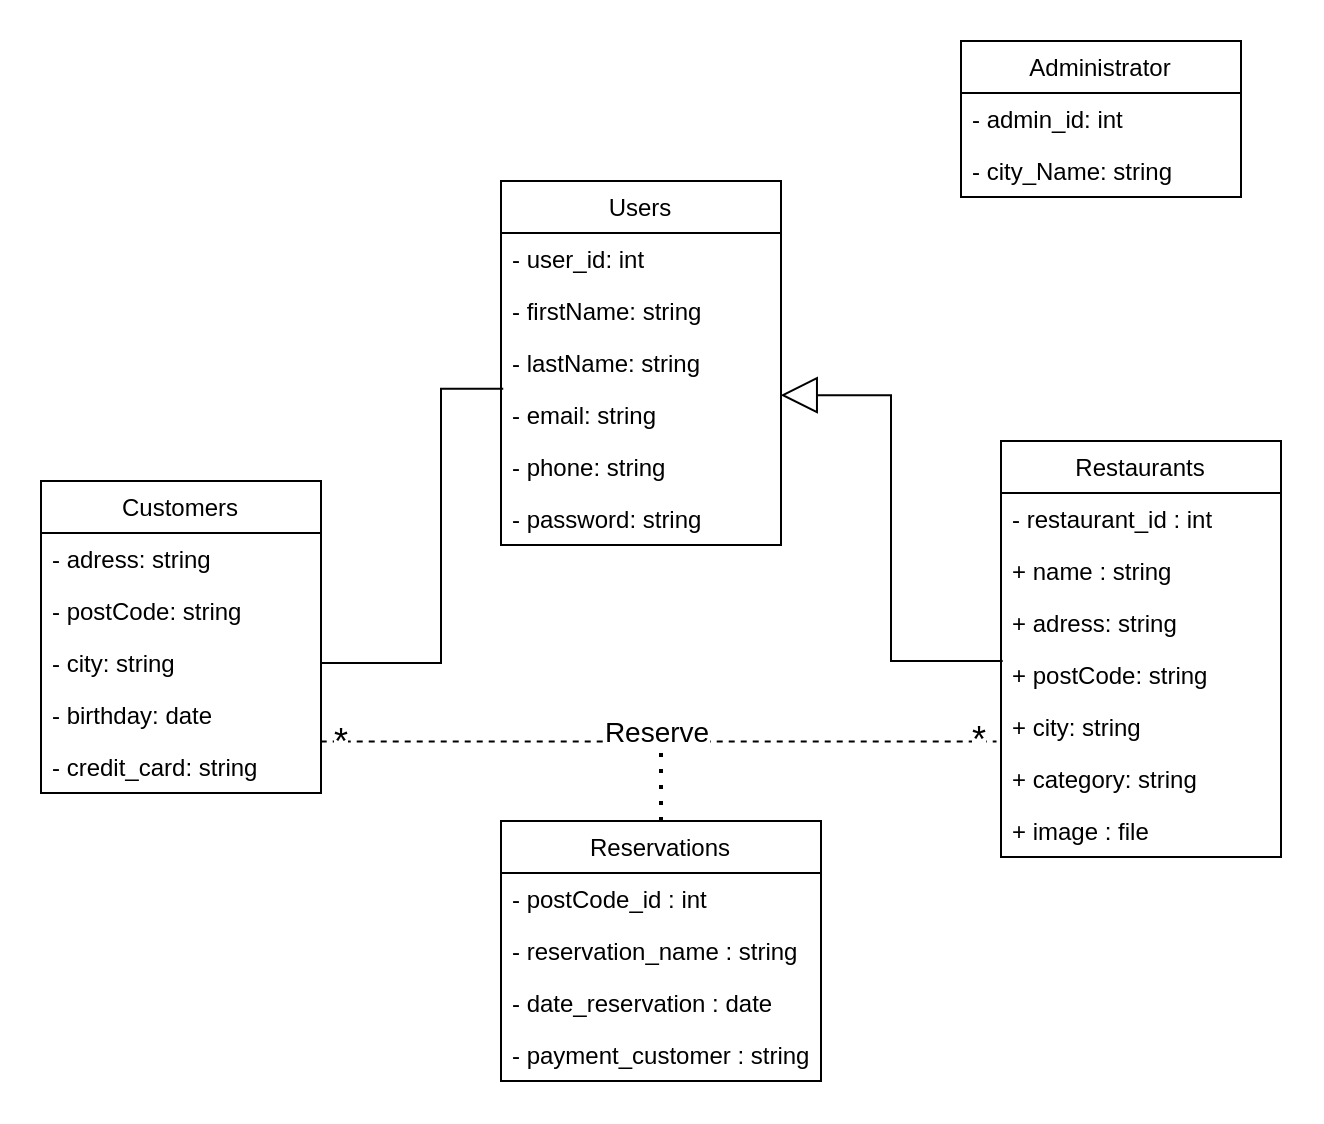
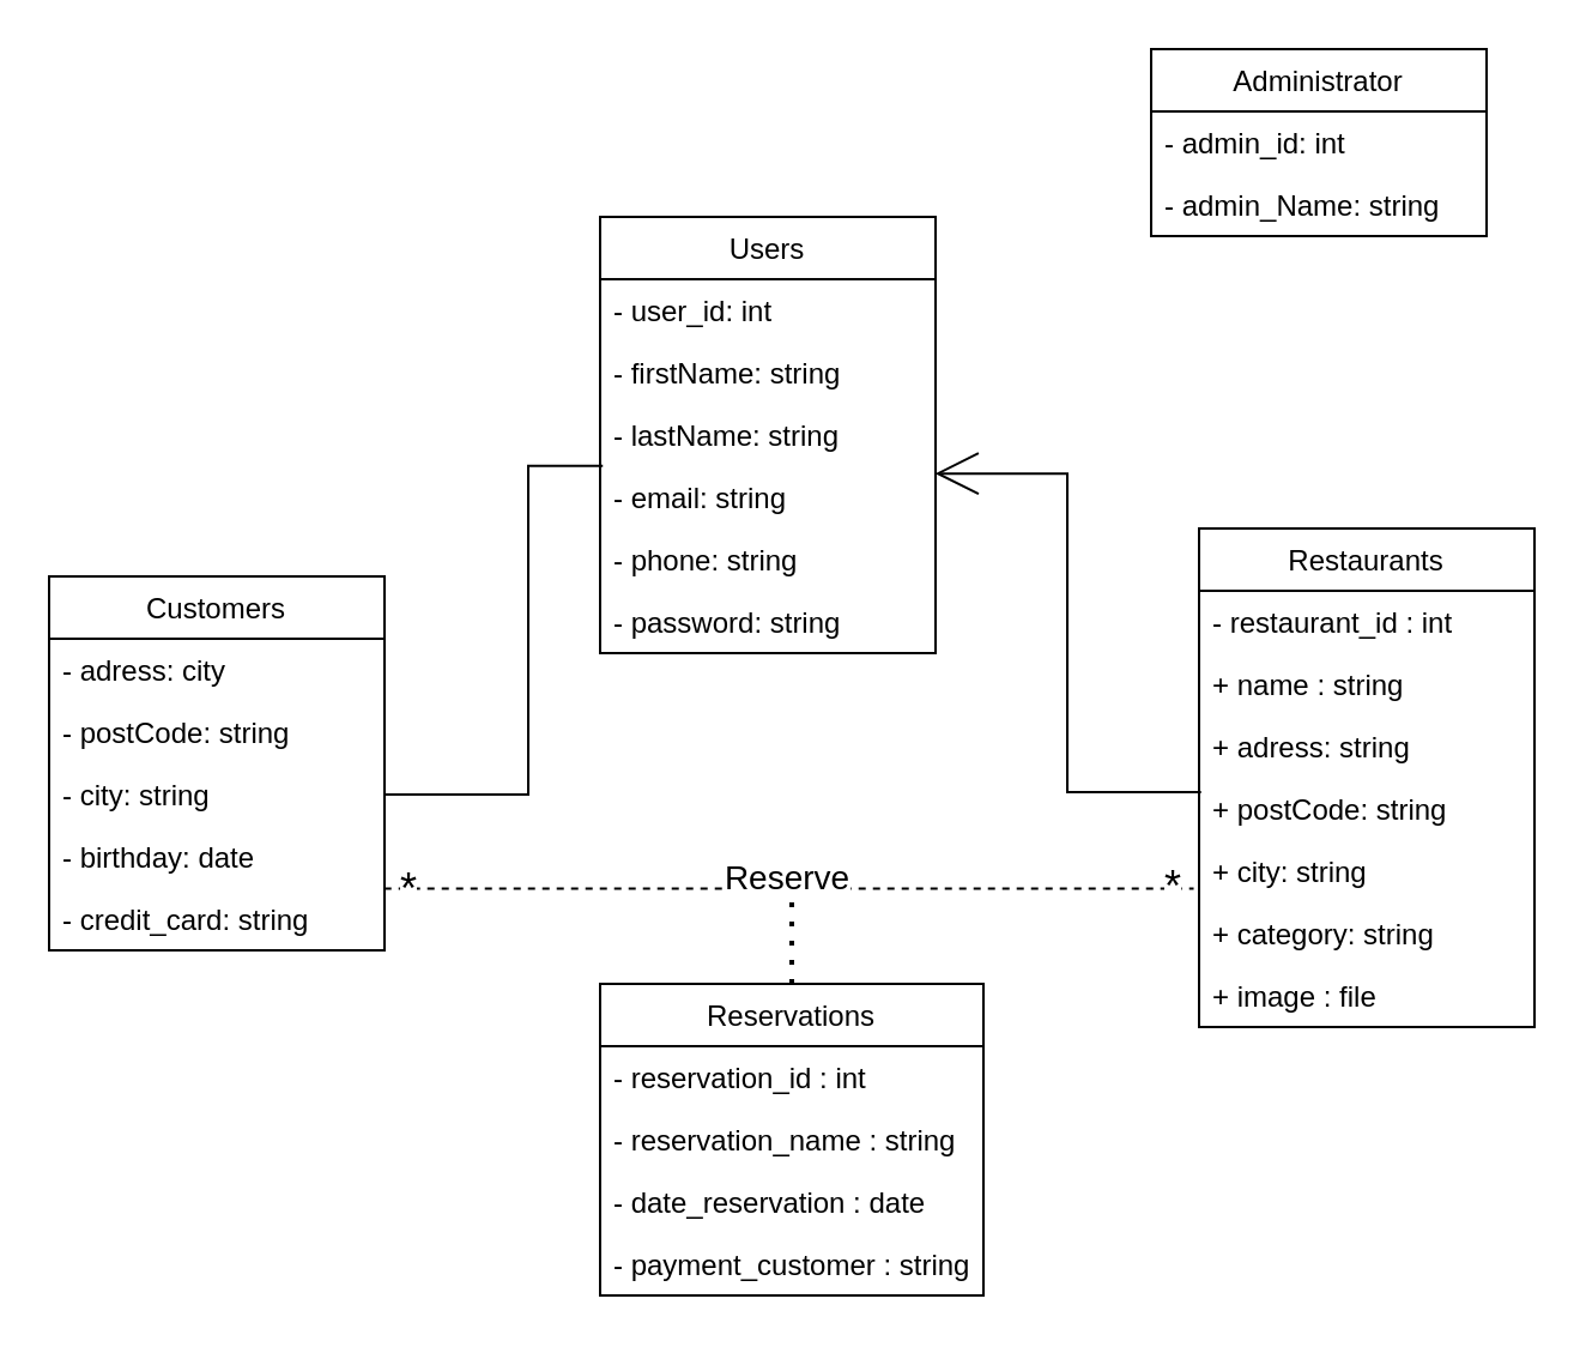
  <mxCell id="0" />
  <mxCell id="1" parent="0" />
  <mxCell id="2" value="Users" style="swimlane;fontStyle=0;childLayout=stackLayout;horizontal=1;startSize=26;fillColor=none;horizontalStack=0;resizeParent=1;resizeParentMax=0;resizeLast=0;collapsible=1;marginBottom=0;" vertex="1" parent="1"><mxGeometry x="250" y="90" width="140" height="182" as="geometry" /></mxCell>
  <mxCell id="3" value="- user_id: int&#10;" style="text;strokeColor=none;fillColor=none;align=left;verticalAlign=top;spacingLeft=4;spacingRight=4;overflow=hidden;rotatable=0;points=[[0,0.5],[1,0.5]];portConstraint=eastwest;" vertex="1" parent="2"><mxGeometry y="26" width="140" height="26" as="geometry" /></mxCell>
  <mxCell id="4" value="- firstName: string" style="text;strokeColor=none;fillColor=none;align=left;verticalAlign=top;spacingLeft=4;spacingRight=4;overflow=hidden;rotatable=0;points=[[0,0.5],[1,0.5]];portConstraint=eastwest;" vertex="1" parent="2"><mxGeometry y="52" width="140" height="26" as="geometry" /></mxCell>
  <mxCell id="5" value="- lastName: string" style="text;strokeColor=none;fillColor=none;align=left;verticalAlign=top;spacingLeft=4;spacingRight=4;overflow=hidden;rotatable=0;points=[[0,0.5],[1,0.5]];portConstraint=eastwest;" vertex="1" parent="2"><mxGeometry y="78" width="140" height="26" as="geometry" /></mxCell>
  <mxCell id="6" value="- email: string" style="text;strokeColor=none;fillColor=none;align=left;verticalAlign=top;spacingLeft=4;spacingRight=4;overflow=hidden;rotatable=0;points=[[0,0.5],[1,0.5]];portConstraint=eastwest;" vertex="1" parent="2"><mxGeometry y="104" width="140" height="26" as="geometry" /></mxCell>
  <mxCell id="7" value="- phone: string" style="text;strokeColor=none;fillColor=none;align=left;verticalAlign=top;spacingLeft=4;spacingRight=4;overflow=hidden;rotatable=0;points=[[0,0.5],[1,0.5]];portConstraint=eastwest;" vertex="1" parent="2"><mxGeometry y="130" width="140" height="26" as="geometry" /></mxCell>
  <mxCell id="8" value="- password: string" style="text;strokeColor=none;fillColor=none;align=left;verticalAlign=top;spacingLeft=4;spacingRight=4;overflow=hidden;rotatable=0;points=[[0,0.5],[1,0.5]];portConstraint=eastwest;" vertex="1" parent="2"><mxGeometry y="156" width="140" height="26" as="geometry" /></mxCell>
  <mxCell id="9" value="Restaurants" style="swimlane;fontStyle=0;childLayout=stackLayout;horizontal=1;startSize=26;fillColor=none;horizontalStack=0;resizeParent=1;resizeParentMax=0;resizeLast=0;collapsible=1;marginBottom=0;" vertex="1" parent="1"><mxGeometry x="500" y="220" width="140" height="208" as="geometry" /></mxCell>
  <mxCell id="10" value="- restaurant_id : int" style="text;strokeColor=none;fillColor=none;align=left;verticalAlign=top;spacingLeft=4;spacingRight=4;overflow=hidden;rotatable=0;points=[[0,0.5],[1,0.5]];portConstraint=eastwest;" vertex="1" parent="9"><mxGeometry y="26" width="140" height="26" as="geometry" /></mxCell>
  <mxCell id="11" value="+ name : string" style="text;strokeColor=none;fillColor=none;align=left;verticalAlign=top;spacingLeft=4;spacingRight=4;overflow=hidden;rotatable=0;points=[[0,0.5],[1,0.5]];portConstraint=eastwest;" vertex="1" parent="9"><mxGeometry y="52" width="140" height="26" as="geometry" /></mxCell>
  <mxCell id="12" value="+ adress: string" style="text;strokeColor=none;fillColor=none;align=left;verticalAlign=top;spacingLeft=4;spacingRight=4;overflow=hidden;rotatable=0;points=[[0,0.5],[1,0.5]];portConstraint=eastwest;" vertex="1" parent="9"><mxGeometry y="78" width="140" height="26" as="geometry" /></mxCell>
  <mxCell id="13" value="+ postCode: string" style="text;strokeColor=none;fillColor=none;align=left;verticalAlign=top;spacingLeft=4;spacingRight=4;overflow=hidden;rotatable=0;points=[[0,0.5],[1,0.5]];portConstraint=eastwest;" vertex="1" parent="9"><mxGeometry y="104" width="140" height="26" as="geometry" /></mxCell>
  <mxCell id="14" value="+ city: string" style="text;strokeColor=none;fillColor=none;align=left;verticalAlign=top;spacingLeft=4;spacingRight=4;overflow=hidden;rotatable=0;points=[[0,0.5],[1,0.5]];portConstraint=eastwest;" vertex="1" parent="9"><mxGeometry y="130" width="140" height="26" as="geometry" /></mxCell>
  <mxCell id="15" value="+ category: string" style="text;strokeColor=none;fillColor=none;align=left;verticalAlign=top;spacingLeft=4;spacingRight=4;overflow=hidden;rotatable=0;points=[[0,0.5],[1,0.5]];portConstraint=eastwest;" vertex="1" parent="9"><mxGeometry y="156" width="140" height="26" as="geometry" /></mxCell>
  <mxCell id="16" value="+ image : file" style="text;strokeColor=none;fillColor=none;align=left;verticalAlign=top;spacingLeft=4;spacingRight=4;overflow=hidden;rotatable=0;points=[[0,0.5],[1,0.5]];portConstraint=eastwest;" vertex="1" parent="9"><mxGeometry y="182" width="140" height="26" as="geometry" /></mxCell>
  <mxCell id="17" value="Customers" style="swimlane;fontStyle=0;childLayout=stackLayout;horizontal=1;startSize=26;fillColor=none;horizontalStack=0;resizeParent=1;resizeParentMax=0;resizeLast=0;collapsible=1;marginBottom=0;" vertex="1" parent="1"><mxGeometry x="20" y="240" width="140" height="156" as="geometry" /></mxCell>
- <mxCell id="18" value="- adress: string" style="text;strokeColor=none;fillColor=none;align=left;verticalAlign=top;spacingLeft=4;spacingRight=4;overflow=hidden;rotatable=0;points=[[0,0.5],[1,0.5]];portConstraint=eastwest;" vertex="1" parent="17"><mxGeometry y="26" width="140" height="26" as="geometry" /></mxCell>
+ <mxCell id="18" value="- adress: city" style="text;strokeColor=none;fillColor=none;align=left;verticalAlign=top;spacingLeft=4;spacingRight=4;overflow=hidden;rotatable=0;points=[[0,0.5],[1,0.5]];portConstraint=eastwest;" vertex="1" parent="17"><mxGeometry y="26" width="140" height="26" as="geometry" /></mxCell>
  <mxCell id="19" value="- postCode: string" style="text;strokeColor=none;fillColor=none;align=left;verticalAlign=top;spacingLeft=4;spacingRight=4;overflow=hidden;rotatable=0;points=[[0,0.5],[1,0.5]];portConstraint=eastwest;" vertex="1" parent="17"><mxGeometry y="52" width="140" height="26" as="geometry" /></mxCell>
  <mxCell id="20" value="- city: string" style="text;strokeColor=none;fillColor=none;align=left;verticalAlign=top;spacingLeft=4;spacingRight=4;overflow=hidden;rotatable=0;points=[[0,0.5],[1,0.5]];portConstraint=eastwest;" vertex="1" parent="17"><mxGeometry y="78" width="140" height="26" as="geometry" /></mxCell>
  <mxCell id="21" value="- birthday: date" style="text;strokeColor=none;fillColor=none;align=left;verticalAlign=top;spacingLeft=4;spacingRight=4;overflow=hidden;rotatable=0;points=[[0,0.5],[1,0.5]];portConstraint=eastwest;" vertex="1" parent="17"><mxGeometry y="104" width="140" height="26" as="geometry" /></mxCell>
  <mxCell id="22" value="- credit_card: string" style="text;strokeColor=none;fillColor=none;align=left;verticalAlign=top;spacingLeft=4;spacingRight=4;overflow=hidden;rotatable=0;points=[[0,0.5],[1,0.5]];portConstraint=eastwest;" vertex="1" parent="17"><mxGeometry y="130" width="140" height="26" as="geometry" /></mxCell>
  <mxCell id="23" value="Administrator" style="swimlane;fontStyle=0;childLayout=stackLayout;horizontal=1;startSize=26;fillColor=none;horizontalStack=0;resizeParent=1;resizeParentMax=0;resizeLast=0;collapsible=1;marginBottom=0;" vertex="1" parent="1"><mxGeometry x="480" y="20" width="140" height="78" as="geometry" /></mxCell>
  <mxCell id="24" value="- admin_id: int&#10;" style="text;strokeColor=none;fillColor=none;align=left;verticalAlign=top;spacingLeft=4;spacingRight=4;overflow=hidden;rotatable=0;points=[[0,0.5],[1,0.5]];portConstraint=eastwest;" vertex="1" parent="23"><mxGeometry y="26" width="140" height="26" as="geometry" /></mxCell>
- <mxCell id="25" value="- city_Name: string" style="text;strokeColor=none;fillColor=none;align=left;verticalAlign=top;spacingLeft=4;spacingRight=4;overflow=hidden;rotatable=0;points=[[0,0.5],[1,0.5]];portConstraint=eastwest;" vertex="1" parent="23"><mxGeometry y="52" width="140" height="26" as="geometry" /></mxCell>
- <mxCell id="26" value="" style="endArrow=block;endSize=16;endFill=0;html=1;rounded=0;edgeStyle=orthogonalEdgeStyle;entryX=0.999;entryY=0.119;entryDx=0;entryDy=0;entryPerimeter=0;exitX=0.006;exitY=0.231;exitDx=0;exitDy=0;exitPerimeter=0;" edge="1" parent="1" source="13" target="6"><mxGeometry width="160" relative="1" as="geometry"><mxPoint x="470" y="390" as="sourcePoint" /><mxPoint x="460" y="320" as="targetPoint" /></mxGeometry></mxCell>
+ <mxCell id="25" value="- admin_Name: string" style="text;strokeColor=none;fillColor=none;align=left;verticalAlign=top;spacingLeft=4;spacingRight=4;overflow=hidden;rotatable=0;points=[[0,0.5],[1,0.5]];portConstraint=eastwest;" vertex="1" parent="23"><mxGeometry y="52" width="140" height="26" as="geometry" /></mxCell>
+ <mxCell id="26" value="" style="endArrow=open;endSize=16;endFill=0;html=1;rounded=0;edgeStyle=orthogonalEdgeStyle;entryX=0.999;entryY=0.119;entryDx=0;entryDy=0;entryPerimeter=0;exitX=0.006;exitY=0.231;exitDx=0;exitDy=0;exitPerimeter=0;" edge="1" parent="1" source="13" target="6"><mxGeometry width="160" relative="1" as="geometry"><mxPoint x="470" y="390" as="sourcePoint" /><mxPoint x="460" y="320" as="targetPoint" /></mxGeometry></mxCell>
  <mxCell id="27" value="" style="endArrow=none;endSize=16;endFill=0;html=1;rounded=0;entryX=0.008;entryY=0.995;entryDx=0;entryDy=0;edgeStyle=orthogonalEdgeStyle;entryPerimeter=0;" edge="1" parent="1" source="20" target="5"><mxGeometry x="0.008" y="-20" width="160" relative="1" as="geometry"><mxPoint x="180" y="380" as="sourcePoint" /><mxPoint x="430" y="300" as="targetPoint" /><Array as="points"><mxPoint x="220" y="331" /><mxPoint x="220" y="194" /></Array><mxPoint as="offset" /></mxGeometry></mxCell>
  <mxCell id="28" value="Reservations" style="swimlane;fontStyle=0;childLayout=stackLayout;horizontal=1;startSize=26;fillColor=none;horizontalStack=0;resizeParent=1;resizeParentMax=0;resizeLast=0;collapsible=1;marginBottom=0;strokeWidth=1;" vertex="1" parent="1"><mxGeometry x="250" y="410" width="160" height="130" as="geometry" /></mxCell>
- <mxCell id="29" value="- postCode_id : int" style="text;strokeColor=none;fillColor=none;align=left;verticalAlign=top;spacingLeft=4;spacingRight=4;overflow=hidden;rotatable=0;points=[[0,0.5],[1,0.5]];portConstraint=eastwest;strokeWidth=0;" vertex="1" parent="28"><mxGeometry y="26" width="160" height="26" as="geometry" /></mxCell>
+ <mxCell id="29" value="- reservation_id : int" style="text;strokeColor=none;fillColor=none;align=left;verticalAlign=top;spacingLeft=4;spacingRight=4;overflow=hidden;rotatable=0;points=[[0,0.5],[1,0.5]];portConstraint=eastwest;strokeWidth=0;" vertex="1" parent="28"><mxGeometry y="26" width="160" height="26" as="geometry" /></mxCell>
  <mxCell id="30" value="- reservation_name : string" style="text;strokeColor=none;fillColor=none;align=left;verticalAlign=top;spacingLeft=4;spacingRight=4;overflow=hidden;rotatable=0;points=[[0,0.5],[1,0.5]];portConstraint=eastwest;strokeWidth=0;" vertex="1" parent="28"><mxGeometry y="52" width="160" height="26" as="geometry" /></mxCell>
  <mxCell id="31" value="- date_reservation : date" style="text;strokeColor=none;fillColor=none;align=left;verticalAlign=top;spacingLeft=4;spacingRight=4;overflow=hidden;rotatable=0;points=[[0,0.5],[1,0.5]];portConstraint=eastwest;strokeWidth=0;" vertex="1" parent="28"><mxGeometry y="78" width="160" height="26" as="geometry" /></mxCell>
  <mxCell id="32" value="- payment_customer : string" style="text;strokeColor=none;fillColor=none;align=left;verticalAlign=top;spacingLeft=4;spacingRight=4;overflow=hidden;rotatable=0;points=[[0,0.5],[1,0.5]];portConstraint=eastwest;strokeWidth=0;" vertex="1" parent="28"><mxGeometry y="104" width="160" height="26" as="geometry" /></mxCell>
  <mxCell id="33" value="" style="endArrow=none;html=1;rounded=0;exitX=0.999;exitY=0.012;exitDx=0;exitDy=0;exitPerimeter=0;entryX=-0.016;entryY=0.781;entryDx=0;entryDy=0;entryPerimeter=0;dashed=1;" edge="1" parent="1" source="22" target="14"><mxGeometry width="50" height="50" relative="1" as="geometry"><mxPoint x="270" y="400" as="sourcePoint" /><mxPoint x="320" y="350" as="targetPoint" /></mxGeometry></mxCell>
  <mxCell id="34" value="&lt;font style=&quot;font-size: 18px;&quot;&gt;*&lt;/font&gt;" style="edgeLabel;html=1;align=center;verticalAlign=middle;resizable=0;points=[];" vertex="1" connectable="0" parent="33"><mxGeometry x="-0.85" y="1" relative="1" as="geometry"><mxPoint x="-15" y="1" as="offset" /></mxGeometry></mxCell>
  <mxCell id="35" value="*" style="edgeLabel;html=1;align=center;verticalAlign=middle;resizable=0;points=[];fontSize=18;" vertex="1" connectable="0" parent="33"><mxGeometry x="0.947" y="1" relative="1" as="geometry"><mxPoint as="offset" /></mxGeometry></mxCell>
  <mxCell id="36" value="&lt;font style=&quot;font-size: 14px;&quot;&gt;Reserve&lt;/font&gt;" style="edgeLabel;html=1;align=center;verticalAlign=middle;resizable=0;points=[];fontSize=14;" vertex="1" connectable="0" parent="33"><mxGeometry x="-0.1" y="1" relative="1" as="geometry"><mxPoint x="16" y="-4" as="offset" /></mxGeometry></mxCell>
  <mxCell id="37" value="" style="endArrow=none;dashed=1;html=1;dashPattern=1 3;strokeWidth=2;rounded=0;" edge="1" parent="1"><mxGeometry width="50" height="50" relative="1" as="geometry"><mxPoint x="330" y="410" as="sourcePoint" /><mxPoint x="330" y="370" as="targetPoint" /></mxGeometry></mxCell>
